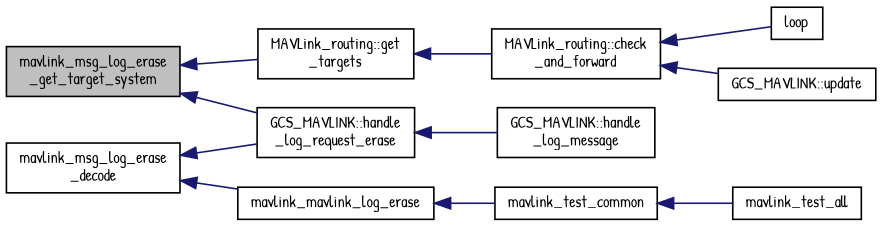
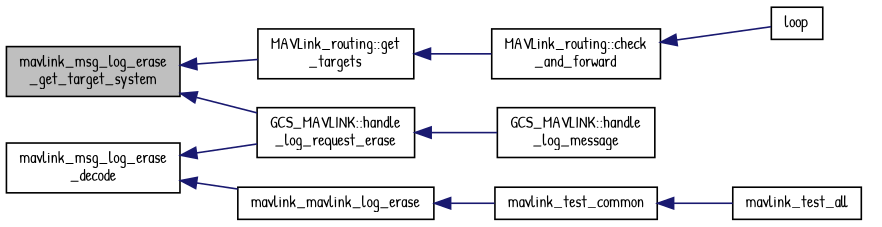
  digraph {
    fontname="Patrick Hand"
    rankdir=LR
    node [color=black fillcolor=white fontname="Patrick Hand" fontsize=10 shape=record style=filled]
    edge [color=midnightblue dir=back fontname="Patrick Hand" fontsize=10 labelfontname=Helvetica labelfontsize=10 style=solid]
    n1 [fillcolor=grey75 fontcolor=black height=0.2 label="mavlink_msg_log_erase\l_get_target_system" width=0.4]
    n2 [height=0.2 label="MAVLink_routing::get\l_targets" width=0.4]
    n3 [height=0.2 label="GCS_MAVLINK::handle\l_log_request_erase" width=0.4]
    n4 [height=0.2 label="MAVLink_routing::check\l_and_forward" width=0.4]
    n5 [height=0.2 label="mavlink_msg_log_erase\l_decode" width=0.4]
    n6 [height=0.2 label=mavlink_mavlink_log_erase width=0.4]
    n7 [height=0.2 label=loop width=0.4]
-   n8 [height=0.2 label="GCS_MAVLINK::update" width=0.4]
    n9 [height=0.2 label="GCS_MAVLINK::handle\l_log_message" width=0.4]
    n10 [height=0.2 label=mavlink_test_common width=0.4]
    n11 [height=0.2 label=mavlink_test_all width=0.4]
    n1 -> n2
    n1 -> n3
    n2 -> n4
    n3 -> n9
    n4 -> n7
-   n4 -> n8
    n5 -> n3
    n5 -> n6
    n6 -> n10
    n10 -> n11
  }
